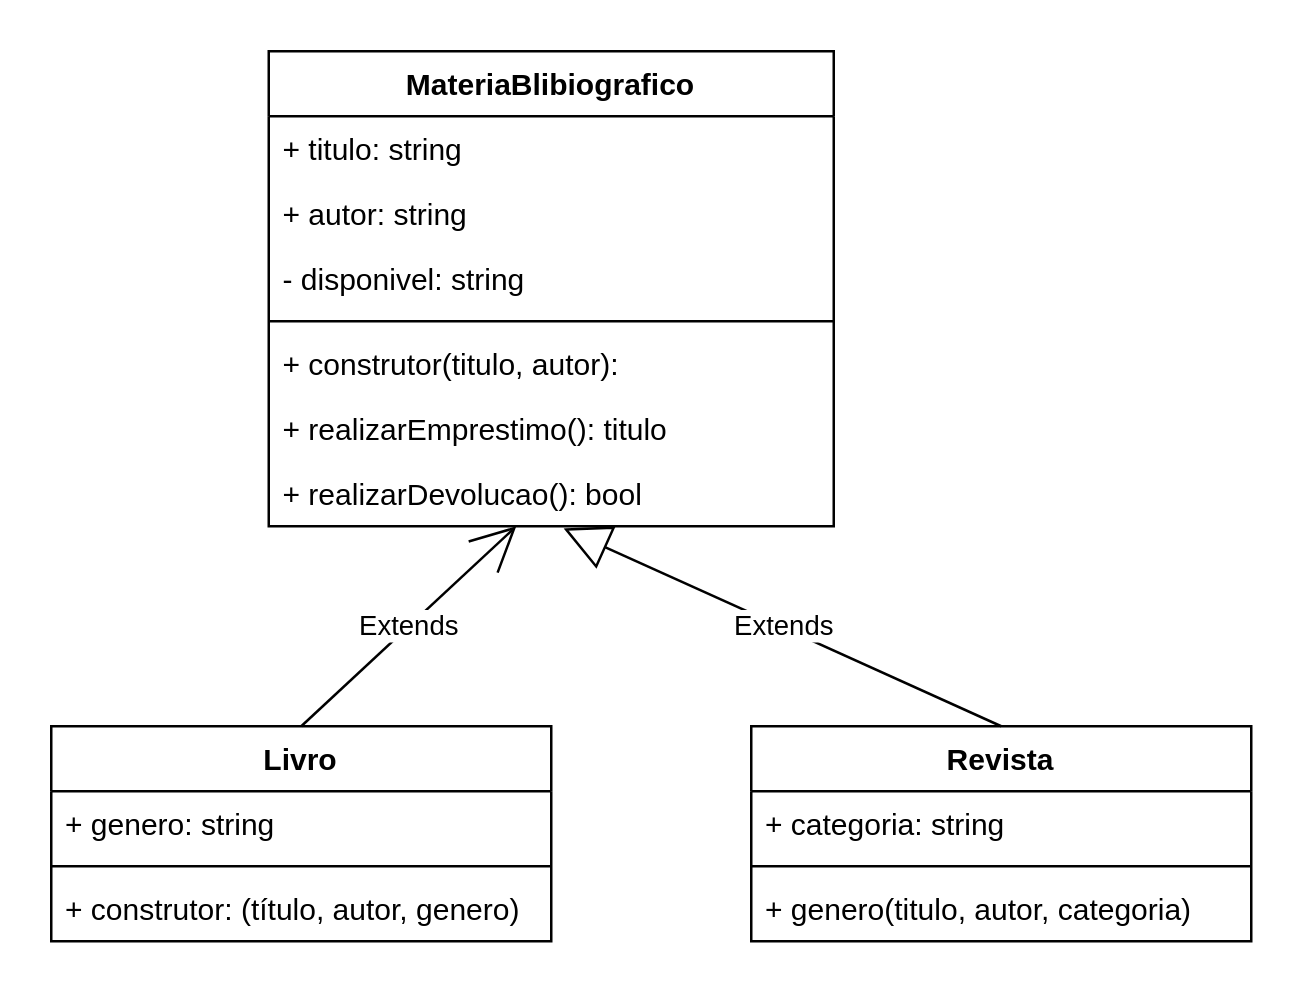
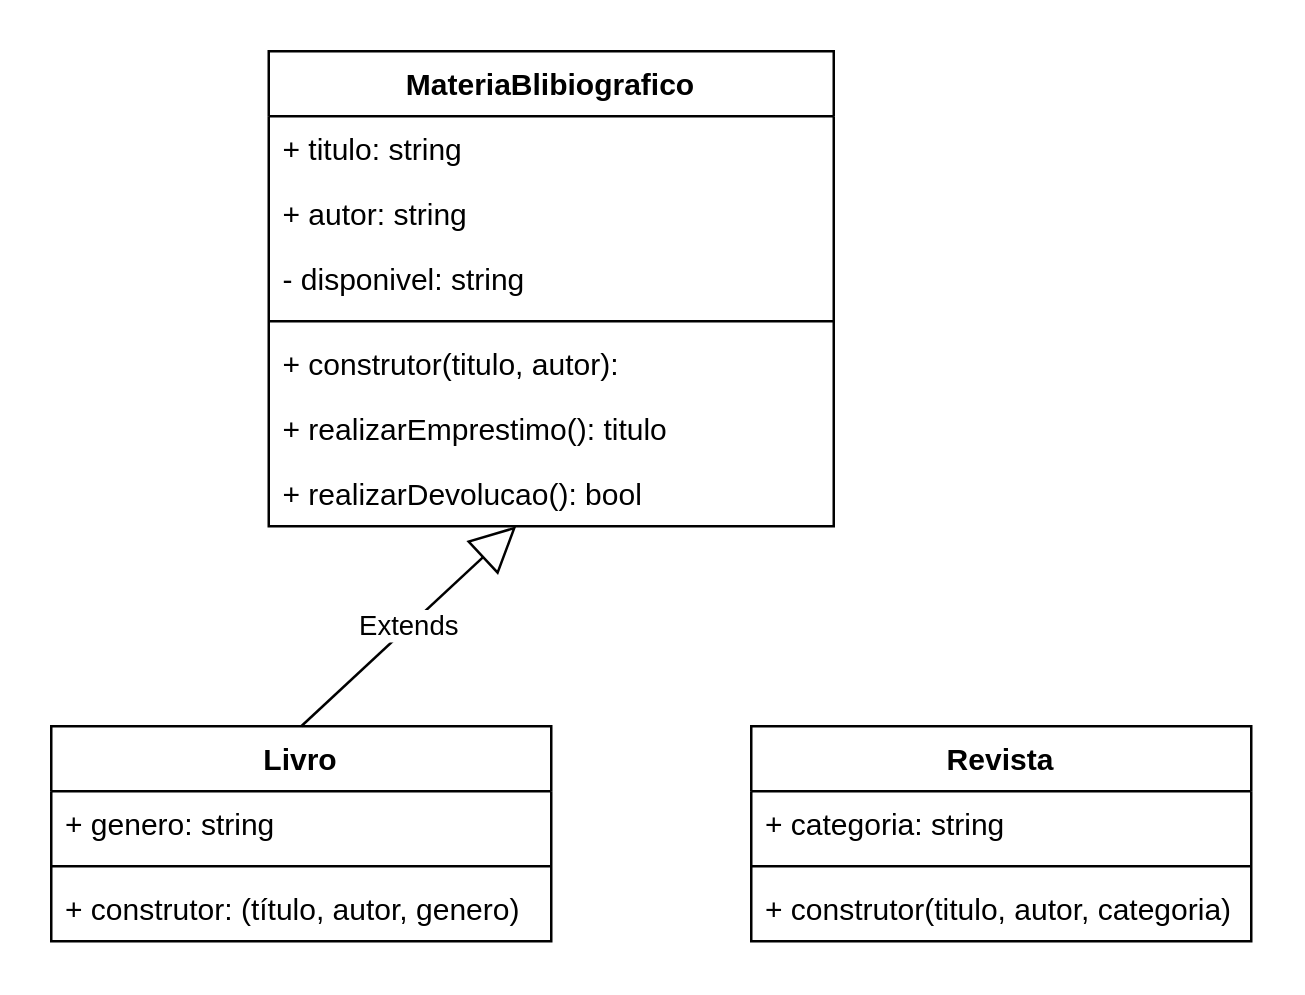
  <mxCell id="0" />
  <mxCell id="1" parent="0" />
  <mxCell id="2" value="&lt;font style=&quot;vertical-align: inherit;&quot;&gt;&lt;font style=&quot;vertical-align: inherit;&quot;&gt;MateriaBlibiografico&lt;br&gt;&lt;br&gt;&lt;/font&gt;&lt;/font&gt;" style="swimlane;fontStyle=1;align=center;verticalAlign=top;childLayout=stackLayout;horizontal=1;startSize=26;horizontalStack=0;resizeParent=1;resizeParentMax=0;resizeLast=0;collapsible=1;marginBottom=0;whiteSpace=wrap;html=1;" vertex="1" parent="1"><mxGeometry x="107" y="20" width="226" height="190" as="geometry" /></mxCell>
  <mxCell id="3" value="&lt;font style=&quot;vertical-align: inherit;&quot;&gt;&lt;font style=&quot;vertical-align: inherit;&quot;&gt;+ titulo: string&lt;/font&gt;&lt;/font&gt;" style="text;strokeColor=none;fillColor=none;align=left;verticalAlign=top;spacingLeft=4;spacingRight=4;overflow=hidden;rotatable=0;points=[[0,0.5],[1,0.5]];portConstraint=eastwest;whiteSpace=wrap;html=1;" vertex="1" parent="2"><mxGeometry y="26" width="226" height="26" as="geometry" /></mxCell>
  <mxCell id="4" value="&lt;font style=&quot;vertical-align: inherit;&quot;&gt;&lt;font style=&quot;vertical-align: inherit;&quot;&gt;&lt;font style=&quot;vertical-align: inherit;&quot;&gt;&lt;font style=&quot;vertical-align: inherit;&quot;&gt;&lt;font style=&quot;vertical-align: inherit;&quot;&gt;&lt;font style=&quot;vertical-align: inherit;&quot;&gt;+ autor: string&lt;/font&gt;&lt;/font&gt;&lt;/font&gt;&lt;/font&gt;&lt;/font&gt;&lt;/font&gt;" style="text;strokeColor=none;fillColor=none;align=left;verticalAlign=top;spacingLeft=4;spacingRight=4;overflow=hidden;rotatable=0;points=[[0,0.5],[1,0.5]];portConstraint=eastwest;whiteSpace=wrap;html=1;" vertex="1" parent="2"><mxGeometry y="52" width="226" height="26" as="geometry" /></mxCell>
  <mxCell id="5" value="&lt;font style=&quot;vertical-align: inherit;&quot;&gt;&lt;font style=&quot;vertical-align: inherit;&quot;&gt;&lt;font style=&quot;vertical-align: inherit;&quot;&gt;&lt;font style=&quot;vertical-align: inherit;&quot;&gt;&lt;font style=&quot;vertical-align: inherit;&quot;&gt;&lt;font style=&quot;vertical-align: inherit;&quot;&gt;&lt;font style=&quot;vertical-align: inherit;&quot;&gt;&lt;font style=&quot;vertical-align: inherit;&quot;&gt;- disponivel: string&lt;/font&gt;&lt;/font&gt;&lt;/font&gt;&lt;/font&gt;&lt;/font&gt;&lt;/font&gt;&lt;/font&gt;&lt;/font&gt;" style="text;strokeColor=none;fillColor=none;align=left;verticalAlign=top;spacingLeft=4;spacingRight=4;overflow=hidden;rotatable=0;points=[[0,0.5],[1,0.5]];portConstraint=eastwest;whiteSpace=wrap;html=1;" vertex="1" parent="2"><mxGeometry y="78" width="226" height="26" as="geometry" /></mxCell>
  <mxCell id="6" value="" style="line;strokeWidth=1;fillColor=none;align=left;verticalAlign=middle;spacingTop=-1;spacingLeft=3;spacingRight=3;rotatable=0;labelPosition=right;points=[];portConstraint=eastwest;strokeColor=inherit;" vertex="1" parent="2"><mxGeometry y="104" width="226" height="8" as="geometry" /></mxCell>
  <mxCell id="7" value="&lt;font style=&quot;vertical-align: inherit;&quot;&gt;&lt;font style=&quot;vertical-align: inherit;&quot;&gt;+ construtor(titulo, autor):&amp;nbsp;&lt;/font&gt;&lt;/font&gt;" style="text;strokeColor=none;fillColor=none;align=left;verticalAlign=top;spacingLeft=4;spacingRight=4;overflow=hidden;rotatable=0;points=[[0,0.5],[1,0.5]];portConstraint=eastwest;whiteSpace=wrap;html=1;" vertex="1" parent="2"><mxGeometry y="112" width="226" height="26" as="geometry" /></mxCell>
  <mxCell id="8" value="&lt;font style=&quot;vertical-align: inherit;&quot;&gt;&lt;font style=&quot;vertical-align: inherit;&quot;&gt;&lt;font style=&quot;vertical-align: inherit;&quot;&gt;&lt;font style=&quot;vertical-align: inherit;&quot;&gt;+ realizarEmprestimo(): titulo&amp;nbsp;&lt;/font&gt;&lt;/font&gt;&lt;/font&gt;&lt;/font&gt;" style="text;strokeColor=none;fillColor=none;align=left;verticalAlign=top;spacingLeft=4;spacingRight=4;overflow=hidden;rotatable=0;points=[[0,0.5],[1,0.5]];portConstraint=eastwest;whiteSpace=wrap;html=1;" vertex="1" parent="2"><mxGeometry y="138" width="226" height="26" as="geometry" /></mxCell>
  <mxCell id="9" value="&lt;font style=&quot;vertical-align: inherit;&quot;&gt;&lt;font style=&quot;vertical-align: inherit;&quot;&gt;&lt;font style=&quot;vertical-align: inherit;&quot;&gt;&lt;font style=&quot;vertical-align: inherit;&quot;&gt;&lt;font style=&quot;vertical-align: inherit;&quot;&gt;&lt;font style=&quot;vertical-align: inherit;&quot;&gt;+ realizarDevolucao(): bool&amp;nbsp;&lt;/font&gt;&lt;/font&gt;&lt;/font&gt;&lt;/font&gt;&lt;/font&gt;&lt;/font&gt;" style="text;strokeColor=none;fillColor=none;align=left;verticalAlign=top;spacingLeft=4;spacingRight=4;overflow=hidden;rotatable=0;points=[[0,0.5],[1,0.5]];portConstraint=eastwest;whiteSpace=wrap;html=1;" vertex="1" parent="2"><mxGeometry y="164" width="226" height="26" as="geometry" /></mxCell>
  <mxCell id="10" value="&lt;font style=&quot;vertical-align: inherit;&quot;&gt;&lt;font style=&quot;vertical-align: inherit;&quot;&gt;Livro&lt;/font&gt;&lt;/font&gt;" style="swimlane;fontStyle=1;align=center;verticalAlign=top;childLayout=stackLayout;horizontal=1;startSize=26;horizontalStack=0;resizeParent=1;resizeParentMax=0;resizeLast=0;collapsible=1;marginBottom=0;whiteSpace=wrap;html=1;" vertex="1" parent="1"><mxGeometry x="20" y="290" width="200" height="86" as="geometry" /></mxCell>
  <mxCell id="11" value="&lt;font style=&quot;vertical-align: inherit;&quot;&gt;&lt;font style=&quot;vertical-align: inherit;&quot;&gt;+ genero: string&lt;/font&gt;&lt;/font&gt;" style="text;strokeColor=none;fillColor=none;align=left;verticalAlign=top;spacingLeft=4;spacingRight=4;overflow=hidden;rotatable=0;points=[[0,0.5],[1,0.5]];portConstraint=eastwest;whiteSpace=wrap;html=1;" vertex="1" parent="10"><mxGeometry y="26" width="200" height="26" as="geometry" /></mxCell>
  <mxCell id="12" value="" style="line;strokeWidth=1;fillColor=none;align=left;verticalAlign=middle;spacingTop=-1;spacingLeft=3;spacingRight=3;rotatable=0;labelPosition=right;points=[];portConstraint=eastwest;strokeColor=inherit;" vertex="1" parent="10"><mxGeometry y="52" width="200" height="8" as="geometry" /></mxCell>
  <mxCell id="13" value="&lt;font style=&quot;vertical-align: inherit;&quot;&gt;&lt;font style=&quot;vertical-align: inherit;&quot;&gt;&lt;font style=&quot;vertical-align: inherit;&quot;&gt;&lt;font style=&quot;vertical-align: inherit;&quot;&gt;+ construtor: (título, autor, genero)&lt;/font&gt;&lt;/font&gt;&lt;/font&gt;&lt;/font&gt;" style="text;strokeColor=none;fillColor=none;align=left;verticalAlign=top;spacingLeft=4;spacingRight=4;overflow=hidden;rotatable=0;points=[[0,0.5],[1,0.5]];portConstraint=eastwest;whiteSpace=wrap;html=1;" vertex="1" parent="10"><mxGeometry y="60" width="200" height="26" as="geometry" /></mxCell>
- <mxCell id="14" value="Extends" style="endArrow=open;endSize=16;endFill=0;html=1;rounded=0;exitX=0.5;exitY=0;exitDx=0;exitDy=0;" edge="1" parent="1" source="10" target="9"><mxGeometry width="160" relative="1" as="geometry"><mxPoint x="183.06" y="300" as="sourcePoint" /><mxPoint x="290.004" y="259.324" as="targetPoint" /></mxGeometry></mxCell>
+ <mxCell id="14" value="Extends" style="endArrow=block;endSize=16;endFill=0;html=1;rounded=0;exitX=0.5;exitY=0;exitDx=0;exitDy=0;" edge="1" parent="1" source="10" target="9"><mxGeometry width="160" relative="1" as="geometry"><mxPoint x="183.06" y="300" as="sourcePoint" /><mxPoint x="290.004" y="259.324" as="targetPoint" /></mxGeometry></mxCell>
  <mxCell id="15" value="&lt;font style=&quot;vertical-align: inherit;&quot;&gt;&lt;font style=&quot;vertical-align: inherit;&quot;&gt;&lt;font style=&quot;vertical-align: inherit;&quot;&gt;&lt;font style=&quot;vertical-align: inherit;&quot;&gt;Revista&lt;/font&gt;&lt;/font&gt;&lt;/font&gt;&lt;/font&gt;" style="swimlane;fontStyle=1;align=center;verticalAlign=top;childLayout=stackLayout;horizontal=1;startSize=26;horizontalStack=0;resizeParent=1;resizeParentMax=0;resizeLast=0;collapsible=1;marginBottom=0;whiteSpace=wrap;html=1;" vertex="1" parent="1"><mxGeometry x="300" y="290" width="200" height="86" as="geometry" /></mxCell>
  <mxCell id="16" value="&lt;font style=&quot;vertical-align: inherit;&quot;&gt;&lt;font style=&quot;vertical-align: inherit;&quot;&gt;&lt;font style=&quot;vertical-align: inherit;&quot;&gt;&lt;font style=&quot;vertical-align: inherit;&quot;&gt;+ categoria: string&lt;/font&gt;&lt;/font&gt;&lt;/font&gt;&lt;/font&gt;" style="text;strokeColor=none;fillColor=none;align=left;verticalAlign=top;spacingLeft=4;spacingRight=4;overflow=hidden;rotatable=0;points=[[0,0.5],[1,0.5]];portConstraint=eastwest;whiteSpace=wrap;html=1;" vertex="1" parent="15"><mxGeometry y="26" width="200" height="26" as="geometry" /></mxCell>
  <mxCell id="17" value="" style="line;strokeWidth=1;fillColor=none;align=left;verticalAlign=middle;spacingTop=-1;spacingLeft=3;spacingRight=3;rotatable=0;labelPosition=right;points=[];portConstraint=eastwest;strokeColor=inherit;" vertex="1" parent="15"><mxGeometry y="52" width="200" height="8" as="geometry" /></mxCell>
- <mxCell id="18" value="&lt;font style=&quot;vertical-align: inherit;&quot;&gt;&lt;font style=&quot;vertical-align: inherit;&quot;&gt;+ genero(titulo, autor, categoria)&lt;/font&gt;&lt;/font&gt;" style="text;strokeColor=none;fillColor=none;align=left;verticalAlign=top;spacingLeft=4;spacingRight=4;overflow=hidden;rotatable=0;points=[[0,0.5],[1,0.5]];portConstraint=eastwest;whiteSpace=wrap;html=1;" vertex="1" parent="15"><mxGeometry y="60" width="200" height="26" as="geometry" /></mxCell>
- <mxCell id="19" value="Extends" style="endArrow=block;endSize=16;endFill=0;html=1;rounded=0;exitX=0.5;exitY=0;exitDx=0;exitDy=0;entryX=0.522;entryY=1.033;entryDx=0;entryDy=0;entryPerimeter=0;" edge="1" parent="1" source="15" target="9"><mxGeometry width="160" relative="1" as="geometry"><mxPoint x="463.06" y="300" as="sourcePoint" /><mxPoint x="483" y="210" as="targetPoint" /></mxGeometry></mxCell>
+ <mxCell id="18" value="&lt;font style=&quot;vertical-align: inherit;&quot;&gt;&lt;font style=&quot;vertical-align: inherit;&quot;&gt;+ construtor(titulo, autor, categoria)&lt;/font&gt;&lt;/font&gt;" style="text;strokeColor=none;fillColor=none;align=left;verticalAlign=top;spacingLeft=4;spacingRight=4;overflow=hidden;rotatable=0;points=[[0,0.5],[1,0.5]];portConstraint=eastwest;whiteSpace=wrap;html=1;" vertex="1" parent="15"><mxGeometry y="60" width="200" height="26" as="geometry" /></mxCell>
